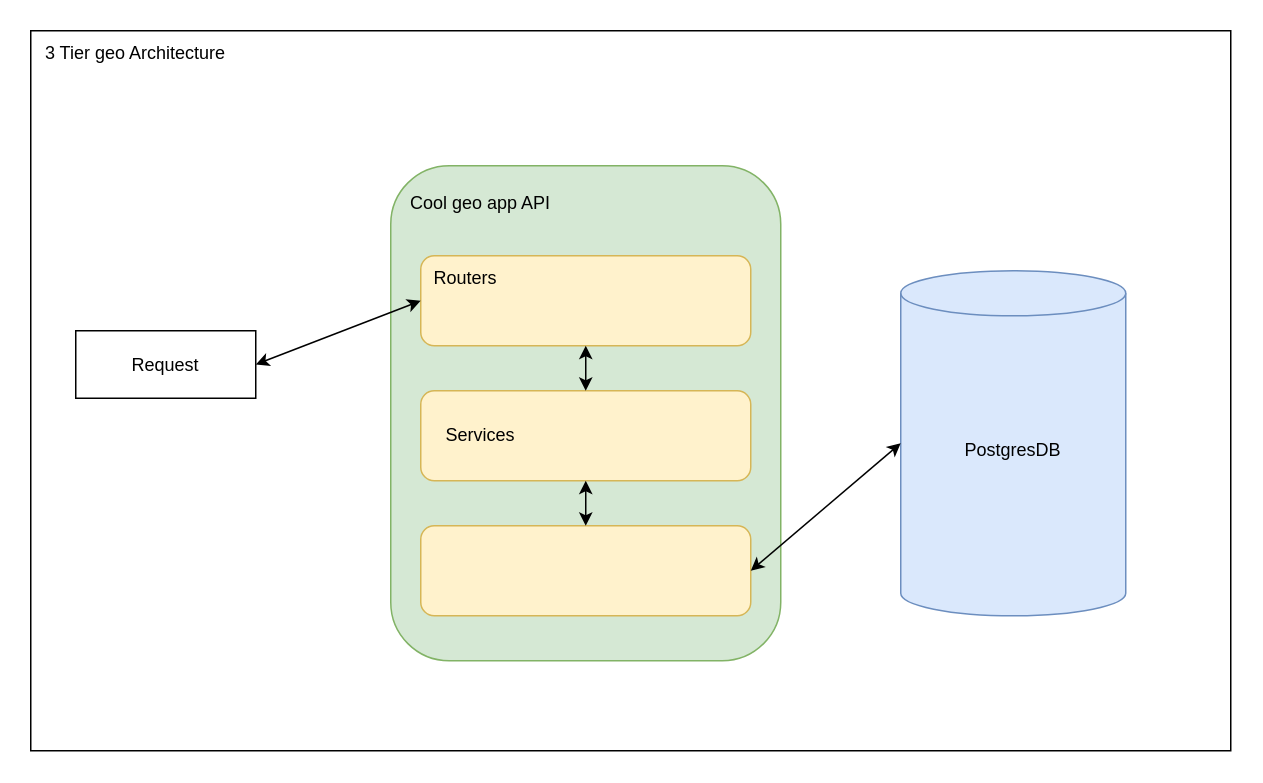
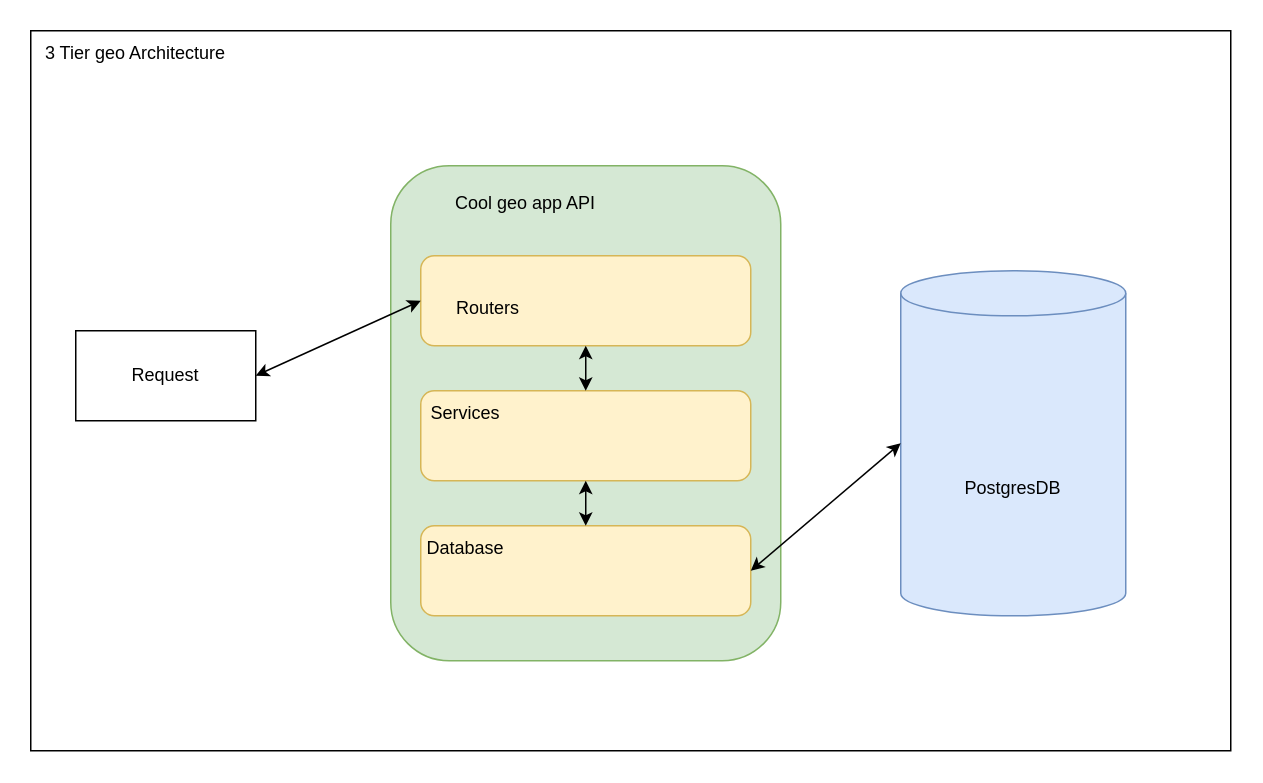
  <mxCell id="0" />
  <mxCell id="1" parent="0" />
  <mxCell id="2" value="" style="rounded=0;whiteSpace=wrap;html=1;" vertex="1" parent="1"><mxGeometry x="20" y="20" width="800" height="480" as="geometry" /></mxCell>
  <mxCell id="3" value="" style="shape=cylinder3;whiteSpace=wrap;html=1;boundedLbl=1;backgroundOutline=1;size=15;fillColor=#dae8fc;strokeColor=#6c8ebf;" vertex="1" parent="1"><mxGeometry x="600" y="180" width="150" height="230" as="geometry" /></mxCell>
  <mxCell id="4" value="" style="rounded=1;whiteSpace=wrap;html=1;fillColor=#d5e8d4;strokeColor=#82b366;" vertex="1" parent="1"><mxGeometry x="260" y="110" width="260" height="330" as="geometry" /></mxCell>
- <mxCell id="5" value="Cool geo app API" style="text;html=1;strokeColor=none;fillColor=none;align=center;verticalAlign=middle;whiteSpace=wrap;rounded=0;" vertex="1" parent="1"><mxGeometry x="270" y="120" width="100" height="30" as="geometry" /></mxCell>
+ <mxCell id="5" value="Cool geo app API" style="text;html=1;strokeColor=none;fillColor=none;align=center;verticalAlign=middle;whiteSpace=wrap;rounded=0;" vertex="1" parent="1"><mxGeometry x="300" y="120" width="100" height="30" as="geometry" /></mxCell>
  <mxCell id="6" value="" style="rounded=1;whiteSpace=wrap;html=1;fillColor=#fff2cc;strokeColor=#d6b656;" vertex="1" parent="1"><mxGeometry x="280" y="170" width="220" height="60" as="geometry" /></mxCell>
- <mxCell id="7" value="Routers" style="text;html=1;strokeColor=none;fillColor=none;align=center;verticalAlign=middle;whiteSpace=wrap;rounded=0;" vertex="1" parent="1"><mxGeometry x="280" y="170" width="60" height="30" as="geometry" /></mxCell>
+ <mxCell id="7" value="Routers" style="text;html=1;strokeColor=none;fillColor=none;align=center;verticalAlign=middle;whiteSpace=wrap;rounded=0;" vertex="1" parent="1"><mxGeometry x="295" y="190" width="60" height="30" as="geometry" /></mxCell>
  <mxCell id="8" value="" style="rounded=1;whiteSpace=wrap;html=1;fillColor=#fff2cc;strokeColor=#d6b656;" vertex="1" parent="1"><mxGeometry x="280" y="260" width="220" height="60" as="geometry" /></mxCell>
- <mxCell id="9" value="Services" style="text;html=1;strokeColor=none;fillColor=none;align=center;verticalAlign=middle;whiteSpace=wrap;rounded=0;" vertex="1" parent="1"><mxGeometry x="290" y="275" width="60" height="30" as="geometry" /></mxCell>
+ <mxCell id="9" value="Services" style="text;html=1;strokeColor=none;fillColor=none;align=center;verticalAlign=middle;whiteSpace=wrap;rounded=0;" vertex="1" parent="1"><mxGeometry x="280" y="260" width="60" height="30" as="geometry" /></mxCell>
  <mxCell id="10" value="" style="rounded=1;whiteSpace=wrap;html=1;fillColor=#fff2cc;strokeColor=#d6b656;" vertex="1" parent="1"><mxGeometry x="280" y="350" width="220" height="60" as="geometry" /></mxCell>
- <mxCell id="12" value="PostgresDB" style="text;html=1;strokeColor=none;fillColor=none;align=center;verticalAlign=middle;whiteSpace=wrap;rounded=0;" vertex="1" parent="1"><mxGeometry x="645" y="285" width="60" height="30" as="geometry" /></mxCell>
+ <mxCell id="11" value="Database" style="text;html=1;strokeColor=none;fillColor=none;align=center;verticalAlign=middle;whiteSpace=wrap;rounded=0;" vertex="1" parent="1"><mxGeometry x="280" y="350" width="60" height="30" as="geometry" /></mxCell>
+ <mxCell id="12" value="PostgresDB" style="text;html=1;strokeColor=none;fillColor=none;align=center;verticalAlign=middle;whiteSpace=wrap;rounded=0;" vertex="1" parent="1"><mxGeometry x="645" y="310" width="60" height="30" as="geometry" /></mxCell>
  <mxCell id="13" value="" style="endArrow=classic;startArrow=classic;html=1;rounded=0;entryX=0.5;entryY=0;entryDx=0;entryDy=0;exitX=0.5;exitY=1;exitDx=0;exitDy=0;" edge="1" parent="1" source="8" target="10"><mxGeometry width="50" height="50" relative="1" as="geometry"><mxPoint x="380" y="350" as="sourcePoint" /><mxPoint x="430" y="300" as="targetPoint" /></mxGeometry></mxCell>
  <mxCell id="14" value="" style="endArrow=classic;startArrow=classic;html=1;rounded=0;entryX=0;entryY=0.5;entryDx=0;entryDy=0;entryPerimeter=0;exitX=1;exitY=0.5;exitDx=0;exitDy=0;endFill=1;" edge="1" parent="1" source="10" target="3"><mxGeometry width="50" height="50" relative="1" as="geometry"><mxPoint x="380" y="350" as="sourcePoint" /><mxPoint x="430" y="300" as="targetPoint" /></mxGeometry></mxCell>
  <mxCell id="15" value="" style="endArrow=classic;startArrow=classic;html=1;rounded=0;exitX=0.5;exitY=1;exitDx=0;exitDy=0;entryX=0.5;entryY=0;entryDx=0;entryDy=0;" edge="1" parent="1" source="6" target="8"><mxGeometry width="50" height="50" relative="1" as="geometry"><mxPoint x="330" y="340" as="sourcePoint" /><mxPoint x="320" y="270" as="targetPoint" /></mxGeometry></mxCell>
- <mxCell id="16" value="Request" style="rounded=0;whiteSpace=wrap;html=1;" vertex="1" parent="1"><mxGeometry x="50" y="220" width="120" height="45" as="geometry" /></mxCell>
+ <mxCell id="16" value="Request" style="rounded=0;whiteSpace=wrap;html=1;" vertex="1" parent="1"><mxGeometry x="50" y="220" width="120" height="60" as="geometry" /></mxCell>
  <mxCell id="17" value="" style="endArrow=classic;startArrow=classic;html=1;rounded=0;exitX=1;exitY=0.5;exitDx=0;exitDy=0;entryX=0;entryY=0.5;entryDx=0;entryDy=0;" edge="1" parent="1" source="16" target="6"><mxGeometry width="50" height="50" relative="1" as="geometry"><mxPoint x="380" y="350" as="sourcePoint" /><mxPoint x="430" y="300" as="targetPoint" /></mxGeometry></mxCell>
  <mxCell id="18" value="3 Tier geo Architecture" style="text;html=1;strokeColor=none;fillColor=none;align=center;verticalAlign=middle;whiteSpace=wrap;rounded=0;" vertex="1" parent="1"><mxGeometry x="20" y="20" width="140" height="30" as="geometry" /></mxCell>
